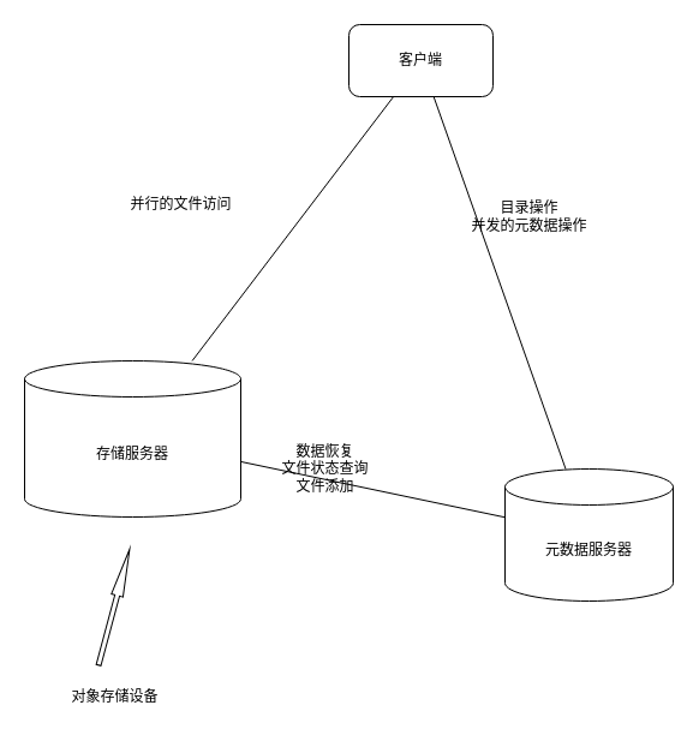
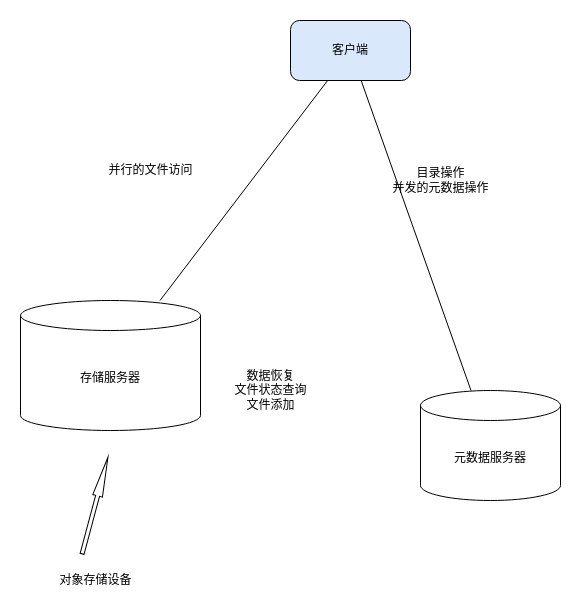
  <mxCell id="0" />
  <mxCell id="1" parent="0" />
- <mxCell id="2" value="客户端" style="rounded=1;whiteSpace=wrap;html=1;" vertex="1" parent="1"><mxGeometry x="290" y="20" width="120" height="60" as="geometry" /></mxCell>
+ <mxCell id="2" value="客户端" style="rounded=1;whiteSpace=wrap;html=1;fillColor=#dae8fc;" vertex="1" parent="1"><mxGeometry x="290" y="20" width="120" height="60" as="geometry" /></mxCell>
  <mxCell id="3" value="存储服务器" style="shape=cylinder3;whiteSpace=wrap;html=1;boundedLbl=1;backgroundOutline=1;size=15;" vertex="1" parent="1"><mxGeometry x="20" y="300" width="180" height="130" as="geometry" /></mxCell>
  <mxCell id="4" value="元数据服务器" style="shape=cylinder3;whiteSpace=wrap;html=1;boundedLbl=1;backgroundOutline=1;size=15;" vertex="1" parent="1"><mxGeometry x="420" y="390" width="140" height="110" as="geometry" /></mxCell>
  <mxCell id="5" value="对象存储设备" style="text;html=1;align=center;verticalAlign=middle;resizable=0;points=[];autosize=1;strokeColor=none;fillColor=none;" vertex="1" parent="1"><mxGeometry x="50" y="570" width="90" height="20" as="geometry" /></mxCell>
  <mxCell id="6" value="" style="shape=singleArrow;whiteSpace=wrap;html=1;arrowWidth=0.4;arrowSize=0.4;rotation=-75;" vertex="1" parent="1"><mxGeometry x="44.51" y="500" width="100" height="10" as="geometry" /></mxCell>
  <mxCell id="7" value="" style="endArrow=none;html=1;rounded=0;" edge="1" parent="1" source="3" target="2"><mxGeometry width="50" height="50" relative="1" as="geometry"><mxPoint x="230" y="210" as="sourcePoint" /><mxPoint x="280" y="160" as="targetPoint" /></mxGeometry></mxCell>
  <mxCell id="8" value="并行的文件访问&lt;br&gt;" style="text;html=1;align=center;verticalAlign=middle;resizable=0;points=[];autosize=1;strokeColor=none;fillColor=none;" vertex="1" parent="1"><mxGeometry x="100" y="160" width="100" height="20" as="geometry" /></mxCell>
  <mxCell id="9" value="" style="endArrow=none;html=1;rounded=0;" edge="1" parent="1" source="4" target="2"><mxGeometry width="50" height="50" relative="1" as="geometry"><mxPoint x="310" y="330" as="sourcePoint" /><mxPoint x="360" y="280" as="targetPoint" /></mxGeometry></mxCell>
  <mxCell id="10" value="目录操作&lt;br&gt;并发的元数据操作" style="text;html=1;align=center;verticalAlign=middle;resizable=0;points=[];autosize=1;strokeColor=none;fillColor=none;" vertex="1" parent="1"><mxGeometry x="385" y="165" width="110" height="30" as="geometry" /></mxCell>
- <mxCell id="11" value="" style="endArrow=none;html=1;rounded=0;" edge="1" parent="1" source="3" target="4"><mxGeometry width="50" height="50" relative="1" as="geometry"><mxPoint x="320" y="400" as="sourcePoint" /><mxPoint x="370" y="350" as="targetPoint" /></mxGeometry></mxCell>
  <mxCell id="12" value="数据恢复&lt;br&gt;文件状态查询&lt;br&gt;文件添加" style="text;html=1;align=center;verticalAlign=middle;resizable=0;points=[];autosize=1;strokeColor=none;fillColor=none;" vertex="1" parent="1"><mxGeometry x="225" y="365" width="90" height="50" as="geometry" /></mxCell>
